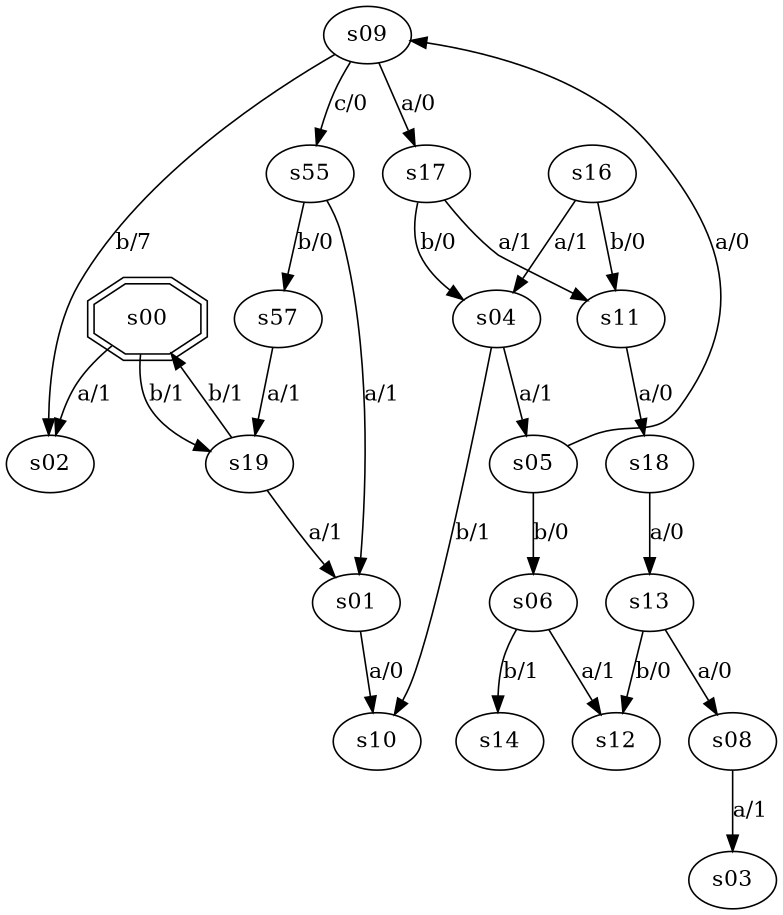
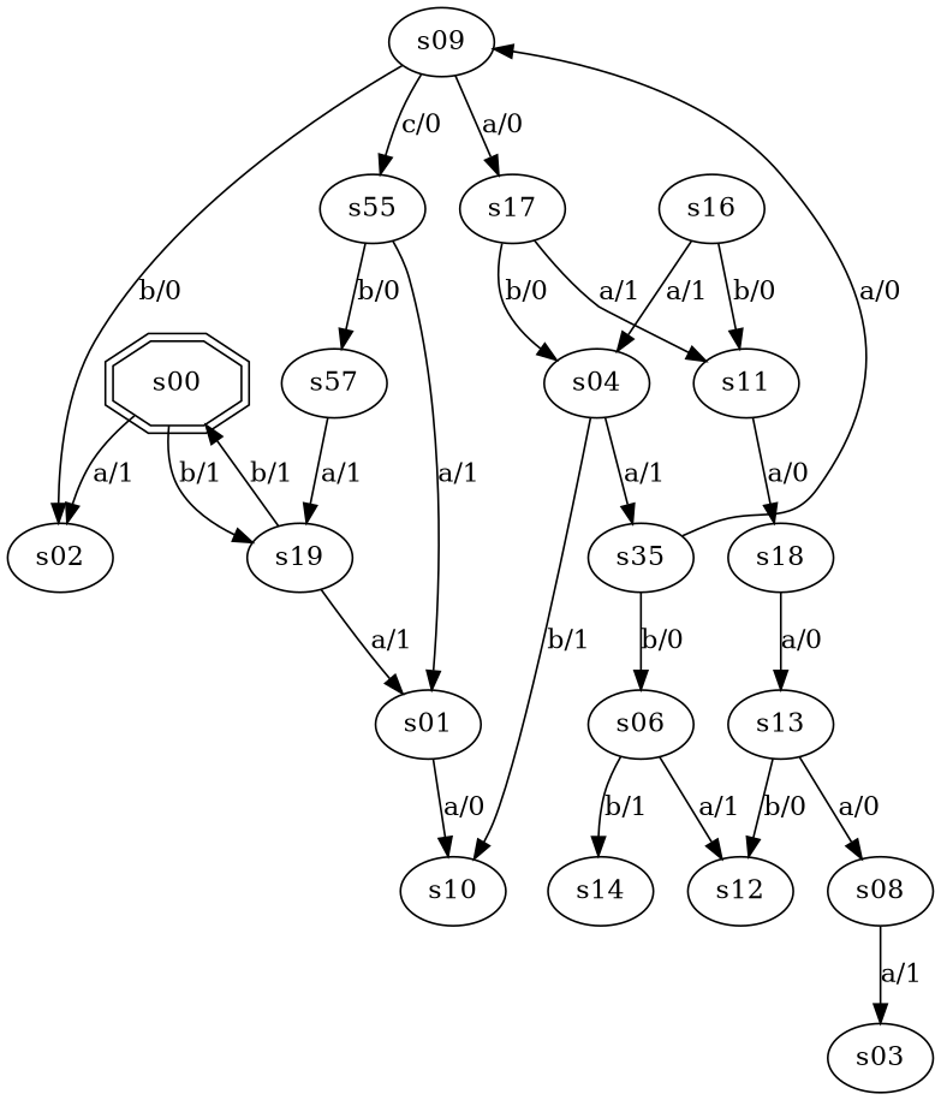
  digraph {
    s00 [shape=doubleoctagon]
    s02
    s19
    s01
    s10
    s09
    s17
    n8 [label=s55]
    s04
    s11
    n11 [label=s57]
-   s05
+   s05 [label=s35]
    s06
    s12
    s14
    s16
    s08
    s03
    s18
    s13
    s00 -> s02 [label="a/1"]
    s00 -> s19 [label="b/1"]
    s19 -> s00 [label="b/1"]
    s19 -> s01 [label="a/1"]
    s01 -> s10 [label="a/0"]
-   s09 -> s02 [label="b/7"]
+   s09 -> s02 [label="b/0"]
    s09 -> s17 [label="a/0"]
    s09 -> n8 [label="c/0"]
    s17 -> s04 [label="b/0"]
    s17 -> s11 [label="a/1"]
    n8 -> s01 [label="a/1"]
    n8 -> n11 [label="b/0"]
    s04 -> s10 [label="b/1"]
    s04 -> s05 [label="a/1"]
    s11 -> s18 [label="a/0"]
    n11 -> s19 [label="a/1"]
    s05 -> s09 [label="a/0"]
    s05 -> s06 [label="b/0"]
    s06 -> s12 [label="a/1"]
    s06 -> s14 [label="b/1"]
    s16 -> s04 [label="a/1"]
    s16 -> s11 [label="b/0"]
    s08 -> s03 [label="a/1"]
    s18 -> s13 [label="a/0"]
    s13 -> s12 [label="b/0"]
    s13 -> s08 [label="a/0"]
  }
